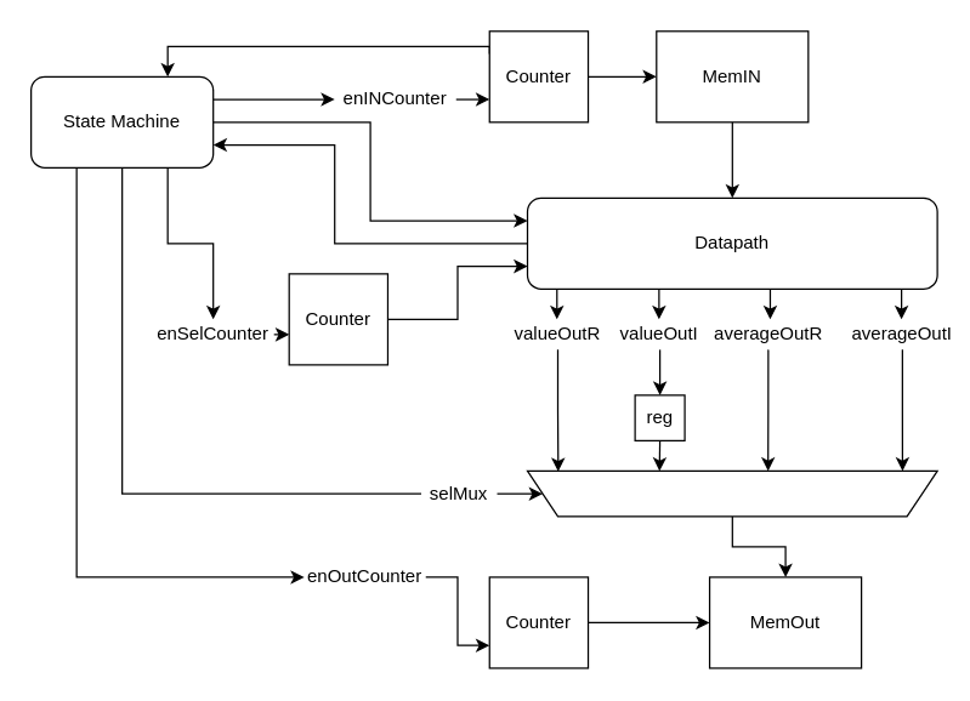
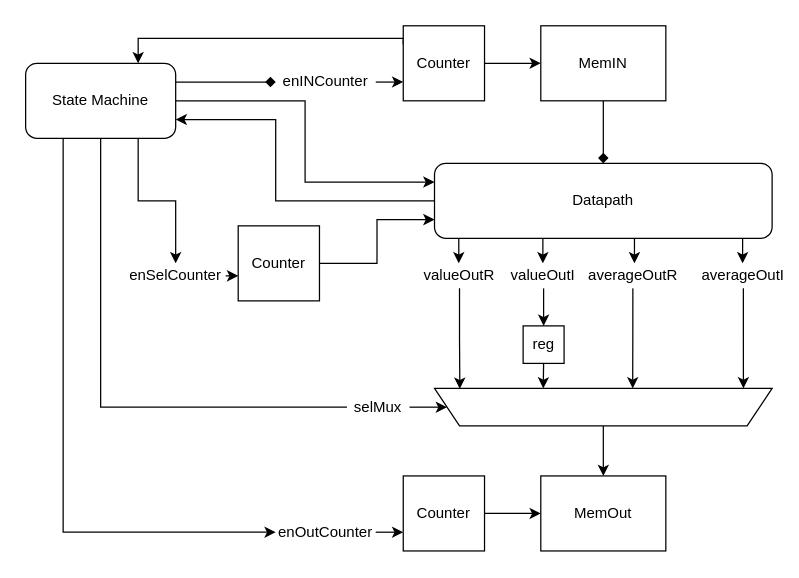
  <mxCell id="0" />
  <mxCell id="1" parent="0" />
  <mxCell id="2" style="edgeStyle=orthogonalEdgeStyle;rounded=0;orthogonalLoop=1;jettySize=auto;html=1;exitX=0;exitY=0.5;exitDx=0;exitDy=0;entryX=1;entryY=0.75;entryDx=0;entryDy=0;" edge="1" parent="1" source="3" target="39"><mxGeometry relative="1" as="geometry"><Array as="points"><mxPoint x="220" y="160" /><mxPoint x="220" y="95" /></Array></mxGeometry></mxCell>
  <mxCell id="3" value="&lt;div&gt;Datapath&lt;/div&gt;" style="rounded=1;whiteSpace=wrap;html=1;" vertex="1" parent="1"><mxGeometry x="347" y="130" width="270" height="60" as="geometry" /></mxCell>
  <mxCell id="4" value="" style="endArrow=classic;html=1;exitX=0.5;exitY=1;exitDx=0;exitDy=0;" edge="1" parent="1"><mxGeometry width="50" height="50" relative="1" as="geometry"><mxPoint x="366.41" y="190" as="sourcePoint" /><mxPoint x="366.41" y="210" as="targetPoint" /></mxGeometry></mxCell>
  <mxCell id="5" style="edgeStyle=orthogonalEdgeStyle;rounded=0;orthogonalLoop=1;jettySize=auto;html=1;exitX=0.5;exitY=1;exitDx=0;exitDy=0;entryX=0.925;entryY=0.989;entryDx=0;entryDy=0;entryPerimeter=0;" edge="1" parent="1" source="6" target="19"><mxGeometry relative="1" as="geometry"><mxPoint x="367" y="339" as="targetPoint" /></mxGeometry></mxCell>
  <mxCell id="6" value="valueOutR" style="text;html=1;strokeColor=none;fillColor=none;align=center;verticalAlign=middle;whiteSpace=wrap;rounded=0;" vertex="1" parent="1"><mxGeometry x="347" y="210" width="40" height="20" as="geometry" /></mxCell>
  <mxCell id="7" value="" style="endArrow=classic;html=1;exitX=0.5;exitY=1;exitDx=0;exitDy=0;" edge="1" parent="1"><mxGeometry width="50" height="50" relative="1" as="geometry"><mxPoint x="433.66" y="190" as="sourcePoint" /><mxPoint x="433.66" y="210" as="targetPoint" /></mxGeometry></mxCell>
  <mxCell id="8" style="edgeStyle=orthogonalEdgeStyle;rounded=0;orthogonalLoop=1;jettySize=auto;html=1;exitX=0.5;exitY=1;exitDx=0;exitDy=0;entryX=0.5;entryY=0;entryDx=0;entryDy=0;" edge="1" parent="1" source="9" target="17"><mxGeometry relative="1" as="geometry" /></mxCell>
  <mxCell id="9" value="valueOutI" style="text;html=1;strokeColor=none;fillColor=none;align=center;verticalAlign=middle;whiteSpace=wrap;rounded=0;" vertex="1" parent="1"><mxGeometry x="414.25" y="210" width="40" height="20" as="geometry" /></mxCell>
  <mxCell id="10" value="" style="endArrow=classic;html=1;exitX=0.5;exitY=1;exitDx=0;exitDy=0;" edge="1" parent="1"><mxGeometry width="50" height="50" relative="1" as="geometry"><mxPoint x="506.91" y="190" as="sourcePoint" /><mxPoint x="506.91" y="210" as="targetPoint" /></mxGeometry></mxCell>
  <mxCell id="11" style="edgeStyle=orthogonalEdgeStyle;rounded=0;orthogonalLoop=1;jettySize=auto;html=1;exitX=0.5;exitY=1;exitDx=0;exitDy=0;entryX=0.413;entryY=1;entryDx=0;entryDy=0;entryPerimeter=0;" edge="1" parent="1" source="12" target="19"><mxGeometry relative="1" as="geometry" /></mxCell>
  <mxCell id="12" value="averageOutR" style="text;html=1;strokeColor=none;fillColor=none;align=center;verticalAlign=middle;whiteSpace=wrap;rounded=0;" vertex="1" parent="1"><mxGeometry x="483.75" y="210" width="43.75" height="20" as="geometry" /></mxCell>
  <mxCell id="13" value="" style="endArrow=classic;html=1;exitX=0.5;exitY=1;exitDx=0;exitDy=0;" edge="1" parent="1"><mxGeometry width="50" height="50" relative="1" as="geometry"><mxPoint x="593.41" y="190" as="sourcePoint" /><mxPoint x="593.41" y="210" as="targetPoint" /></mxGeometry></mxCell>
  <mxCell id="14" style="edgeStyle=orthogonalEdgeStyle;rounded=0;orthogonalLoop=1;jettySize=auto;html=1;exitX=0.5;exitY=1;exitDx=0;exitDy=0;entryX=0.085;entryY=1;entryDx=0;entryDy=0;entryPerimeter=0;" edge="1" parent="1" source="15" target="19"><mxGeometry relative="1" as="geometry"><mxPoint x="594" y="330" as="targetPoint" /></mxGeometry></mxCell>
  <mxCell id="15" value="averageOutI" style="text;html=1;strokeColor=none;fillColor=none;align=center;verticalAlign=middle;whiteSpace=wrap;rounded=0;" vertex="1" parent="1"><mxGeometry x="574" y="210" width="40" height="20" as="geometry" /></mxCell>
  <mxCell id="16" style="edgeStyle=orthogonalEdgeStyle;rounded=0;orthogonalLoop=1;jettySize=auto;html=1;exitX=0.5;exitY=1;exitDx=0;exitDy=0;entryX=0.678;entryY=1;entryDx=0;entryDy=0;entryPerimeter=0;" edge="1" parent="1" source="17" target="19"><mxGeometry relative="1" as="geometry" /></mxCell>
  <mxCell id="17" value="reg" style="rounded=0;whiteSpace=wrap;html=1;" vertex="1" parent="1"><mxGeometry x="417.87" y="260" width="32.75" height="30" as="geometry" /></mxCell>
  <mxCell id="18" style="edgeStyle=orthogonalEdgeStyle;rounded=0;orthogonalLoop=1;jettySize=auto;html=1;exitX=0.5;exitY=0;exitDx=0;exitDy=0;entryX=0.5;entryY=0;entryDx=0;entryDy=0;" edge="1" parent="1" source="19" target="22"><mxGeometry relative="1" as="geometry" /></mxCell>
  <mxCell id="19" value="" style="shape=trapezoid;perimeter=trapezoidPerimeter;whiteSpace=wrap;html=1;fixedSize=1;rotation=-180;" vertex="1" parent="1"><mxGeometry x="347" y="310" width="270" height="30" as="geometry" /></mxCell>
  <mxCell id="20" style="edgeStyle=orthogonalEdgeStyle;rounded=0;orthogonalLoop=1;jettySize=auto;html=1;exitX=1;exitY=0.5;exitDx=0;exitDy=0;entryX=1;entryY=0.5;entryDx=0;entryDy=0;" edge="1" parent="1" source="21" target="19"><mxGeometry relative="1" as="geometry" /></mxCell>
  <mxCell id="21" value="selMux" style="text;html=1;strokeColor=none;fillColor=none;align=center;verticalAlign=middle;whiteSpace=wrap;rounded=0;" vertex="1" parent="1"><mxGeometry x="277" y="315" width="50" height="20" as="geometry" /></mxCell>
- <mxCell id="22" value="MemOut" style="rounded=0;whiteSpace=wrap;html=1;" vertex="1" parent="1"><mxGeometry x="467" y="380" width="100" height="60" as="geometry" /></mxCell>
+ <mxCell id="22" value="MemOut" style="rounded=0;whiteSpace=wrap;html=1;" vertex="1" parent="1"><mxGeometry x="432" y="380" width="100" height="60" as="geometry" /></mxCell>
  <mxCell id="23" style="edgeStyle=orthogonalEdgeStyle;rounded=0;orthogonalLoop=1;jettySize=auto;html=1;exitX=1;exitY=0.5;exitDx=0;exitDy=0;entryX=0;entryY=0.5;entryDx=0;entryDy=0;" edge="1" parent="1" source="24" target="22"><mxGeometry relative="1" as="geometry" /></mxCell>
  <mxCell id="24" value="Counter" style="rounded=0;whiteSpace=wrap;html=1;" vertex="1" parent="1"><mxGeometry x="322" y="380" width="65" height="60" as="geometry" /></mxCell>
  <mxCell id="25" style="edgeStyle=orthogonalEdgeStyle;rounded=0;orthogonalLoop=1;jettySize=auto;html=1;exitX=1;exitY=0.5;exitDx=0;exitDy=0;entryX=0;entryY=0.75;entryDx=0;entryDy=0;" edge="1" parent="1" source="26" target="24"><mxGeometry relative="1" as="geometry" /></mxCell>
- <mxCell id="26" value="enOutCounter" style="text;html=1;strokeColor=none;fillColor=none;align=center;verticalAlign=middle;whiteSpace=wrap;rounded=0;" vertex="1" parent="1"><mxGeometry x="200" y="370" width="80" height="20" as="geometry" /></mxCell>
- <mxCell id="27" value="" style="edgeStyle=orthogonalEdgeStyle;rounded=0;orthogonalLoop=1;jettySize=auto;html=1;" edge="1" parent="1" source="28" target="3"><mxGeometry relative="1" as="geometry" /></mxCell>
+ <mxCell id="26" value="enOutCounter" style="text;html=1;strokeColor=none;fillColor=none;align=center;verticalAlign=middle;whiteSpace=wrap;rounded=0;" vertex="1" parent="1"><mxGeometry x="220" y="415" width="80" height="20" as="geometry" /></mxCell>
+ <mxCell id="27" value="" style="edgeStyle=orthogonalEdgeStyle;rounded=0;orthogonalLoop=1;jettySize=auto;html=1;endArrow=diamond;" edge="1" parent="1" source="28" target="3"><mxGeometry relative="1" as="geometry" /></mxCell>
  <mxCell id="28" value="MemIN" style="rounded=0;whiteSpace=wrap;html=1;" vertex="1" parent="1"><mxGeometry x="432" y="20" width="100" height="60" as="geometry" /></mxCell>
  <mxCell id="29" style="edgeStyle=orthogonalEdgeStyle;rounded=0;orthogonalLoop=1;jettySize=auto;html=1;exitX=1;exitY=0.5;exitDx=0;exitDy=0;entryX=0;entryY=0.5;entryDx=0;entryDy=0;" edge="1" parent="1" source="31" target="28"><mxGeometry relative="1" as="geometry" /></mxCell>
  <mxCell id="30" style="edgeStyle=orthogonalEdgeStyle;rounded=0;orthogonalLoop=1;jettySize=auto;html=1;exitX=0;exitY=0.25;exitDx=0;exitDy=0;entryX=0.75;entryY=0;entryDx=0;entryDy=0;" edge="1" parent="1" source="31" target="39"><mxGeometry relative="1" as="geometry"><Array as="points"><mxPoint x="322" y="30" /><mxPoint x="110" y="30" /></Array></mxGeometry></mxCell>
  <mxCell id="31" value="Counter" style="rounded=0;whiteSpace=wrap;html=1;" vertex="1" parent="1"><mxGeometry x="322" y="20" width="65" height="60" as="geometry" /></mxCell>
  <mxCell id="32" style="edgeStyle=orthogonalEdgeStyle;rounded=0;orthogonalLoop=1;jettySize=auto;html=1;exitX=1;exitY=0.5;exitDx=0;exitDy=0;entryX=0;entryY=0.75;entryDx=0;entryDy=0;" edge="1" parent="1" source="33" target="31"><mxGeometry relative="1" as="geometry" /></mxCell>
  <mxCell id="33" value="enINCounter" style="text;html=1;strokeColor=none;fillColor=none;align=center;verticalAlign=middle;whiteSpace=wrap;rounded=0;" vertex="1" parent="1"><mxGeometry x="220" y="55" width="80" height="20" as="geometry" /></mxCell>
- <mxCell id="34" style="edgeStyle=orthogonalEdgeStyle;rounded=0;orthogonalLoop=1;jettySize=auto;html=1;exitX=1;exitY=0.25;exitDx=0;exitDy=0;entryX=0;entryY=0.5;entryDx=0;entryDy=0;" edge="1" parent="1" source="39" target="33"><mxGeometry relative="1" as="geometry" /></mxCell>
+ <mxCell id="34" style="edgeStyle=orthogonalEdgeStyle;rounded=0;orthogonalLoop=1;jettySize=auto;html=1;exitX=1;exitY=0.25;exitDx=0;exitDy=0;entryX=0;entryY=0.5;entryDx=0;entryDy=0;endArrow=diamond;" edge="1" parent="1" source="39" target="33"><mxGeometry relative="1" as="geometry" /></mxCell>
  <mxCell id="35" style="edgeStyle=orthogonalEdgeStyle;rounded=0;orthogonalLoop=1;jettySize=auto;html=1;exitX=1;exitY=0.5;exitDx=0;exitDy=0;entryX=0;entryY=0.25;entryDx=0;entryDy=0;" edge="1" parent="1" source="39" target="3"><mxGeometry relative="1" as="geometry" /></mxCell>
  <mxCell id="36" style="edgeStyle=orthogonalEdgeStyle;rounded=0;orthogonalLoop=1;jettySize=auto;html=1;exitX=0.5;exitY=1;exitDx=0;exitDy=0;entryX=0;entryY=0.5;entryDx=0;entryDy=0;endArrow=none;" edge="1" parent="1" source="39" target="21"><mxGeometry relative="1" as="geometry" /></mxCell>
  <mxCell id="37" style="edgeStyle=orthogonalEdgeStyle;rounded=0;orthogonalLoop=1;jettySize=auto;html=1;exitX=0.25;exitY=1;exitDx=0;exitDy=0;entryX=0;entryY=0.5;entryDx=0;entryDy=0;" edge="1" parent="1" source="39" target="26"><mxGeometry relative="1" as="geometry" /></mxCell>
  <mxCell id="38" style="edgeStyle=orthogonalEdgeStyle;rounded=0;orthogonalLoop=1;jettySize=auto;html=1;exitX=0.75;exitY=1;exitDx=0;exitDy=0;entryX=0.5;entryY=0;entryDx=0;entryDy=0;" edge="1" parent="1" source="39" target="43"><mxGeometry relative="1" as="geometry" /></mxCell>
  <mxCell id="39" value="State Machine" style="rounded=1;whiteSpace=wrap;html=1;" vertex="1" parent="1"><mxGeometry x="20" y="50" width="120" height="60" as="geometry" /></mxCell>
  <mxCell id="40" style="edgeStyle=orthogonalEdgeStyle;rounded=0;orthogonalLoop=1;jettySize=auto;html=1;exitX=1;exitY=0.5;exitDx=0;exitDy=0;entryX=0;entryY=0.75;entryDx=0;entryDy=0;" edge="1" parent="1" source="41" target="3"><mxGeometry relative="1" as="geometry" /></mxCell>
  <mxCell id="41" value="Counter" style="rounded=0;whiteSpace=wrap;html=1;" vertex="1" parent="1"><mxGeometry x="190" y="180" width="65" height="60" as="geometry" /></mxCell>
  <mxCell id="42" style="edgeStyle=orthogonalEdgeStyle;rounded=0;orthogonalLoop=1;jettySize=auto;html=1;exitX=1;exitY=0.5;exitDx=0;exitDy=0;entryX=0;entryY=0.668;entryDx=0;entryDy=0;entryPerimeter=0;" edge="1" parent="1" source="43" target="41"><mxGeometry relative="1" as="geometry" /></mxCell>
  <mxCell id="43" value="enSelCounter" style="text;html=1;strokeColor=none;fillColor=none;align=center;verticalAlign=middle;whiteSpace=wrap;rounded=0;" vertex="1" parent="1"><mxGeometry x="100" y="210" width="80" height="20" as="geometry" /></mxCell>
